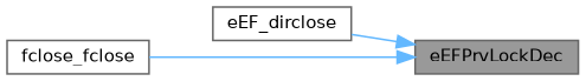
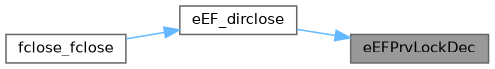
  digraph {
    rankdir=RL
    node [color=grey40 fillcolor=white fontname=Helvetica fontsize=10 shape=box style=filled]
    edge [color=steelblue1 dir=back fontname=Helvetica fontsize=10 labelfontname=Helvetica labelfontsize=10 style=solid]
    n1 [color=gray40 fillcolor=grey60 fontcolor=black height=0.2 label=eEFPrvLockDec width=0.4]
    n2 [height=0.2 label=eEF_dirclose width=0.4]
    n3 [height=0.2 label=fclose_fclose width=0.4]
    n1 -> n2
-   n1 -> n3
+   n2 -> n3
  }
